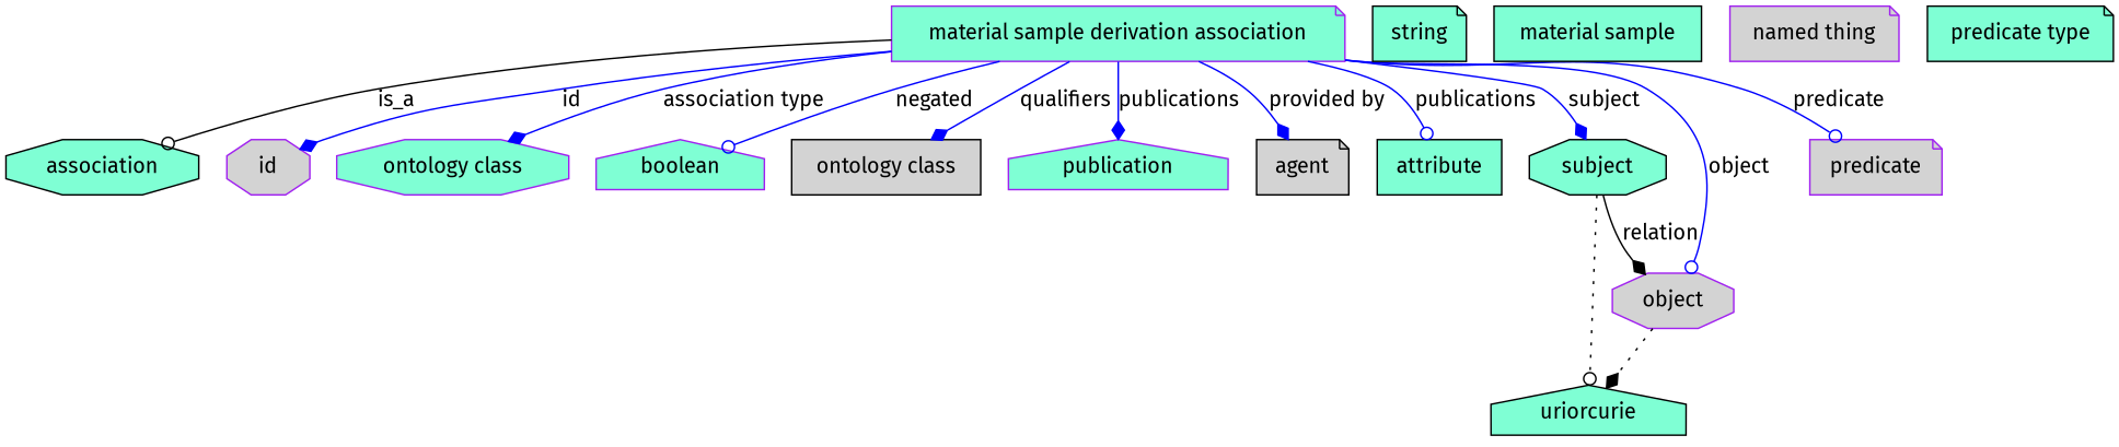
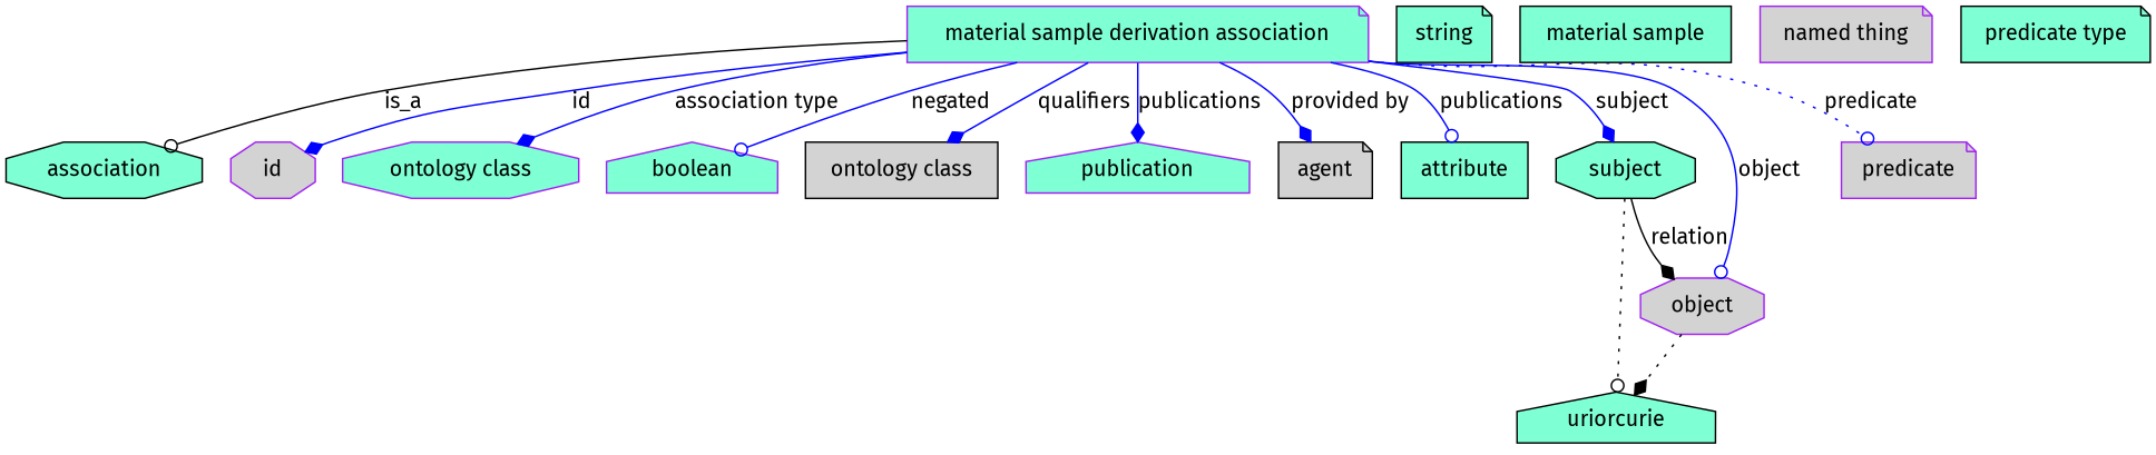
  digraph {
    fontname="Fira Sans"
    node [color=black fillcolor=aquamarine fontname="Fira Sans" shape=note style=filled]
    edge [arrowhead=diamond fontname="Fira Sans" color=blue style=solid]
    n1 [color=purple height=0.5 label="material sample derivation association" width=4.0982]
    association [height=0.5 shape=octagon width=1.3902]
    id [color=purple fillcolor=lightgrey height=0.5 shape=octagon width=0.75]
    n4 [color=purple height=0.5 label="ontology class" shape=octagon width=1.7151]
    n5 [color=purple height=0.5 label=boolean shape=house width=1.0652]
    n6 [fillcolor=lightgrey height=0.5 label="ontology class" shape=box width=1.7151]
    n7 [color=purple height=0.5 label=publication shape=house width=1.3902]
    n8 [fillcolor=lightgrey height=0.5 label=agent width=0.83048]
    n9 [height=0.5 label=attribute shape=box width=1.1193]
    subject [height=0.5 shape=octagon width=0.99297]
    object [color=purple fillcolor=lightgrey height=0.5 shape=octagon width=0.9027]
    predicate [color=purple fillcolor=lightgrey height=0.5 width=1.1916]
    n13 [height=0.5 label=uriorcurie shape=house width=1.2638]
    n14 [height=0.5 label=string width=0.84854]
    n15 [height=0.5 label="material sample" shape=box width=1.8776]
    n16 [color=purple fillcolor=lightgrey height=0.5 label="named thing" width=1.5346]
    n17 [height=0.5 label="predicate type" width=1.679]
    n1 -> association [arrowhead=odot label=is_a color="" style=""]
    n1 -> id [label=id]
    n1 -> n4 [label="association type"]
    n1 -> n5 [arrowhead=odot label=negated]
    n1 -> n6 [label=qualifiers]
    n1 -> n7 [label=publications]
    n1 -> n8 [label="provided by"]
    n1 -> n9 [arrowhead=odot label=publications]
    n1 -> subject [label=subject]
    n1 -> object [arrowhead=odot label=object]
-   n1 -> predicate [arrowhead=odot label=predicate]
+   n1 -> predicate [arrowhead=odot label=predicate style=dotted]
    subject -> object [label=relation color="" style=""]
    subject -> n13 [arrowhead=odot style=dotted color=""]
    object -> n13 [style=dotted color=""]
  }
